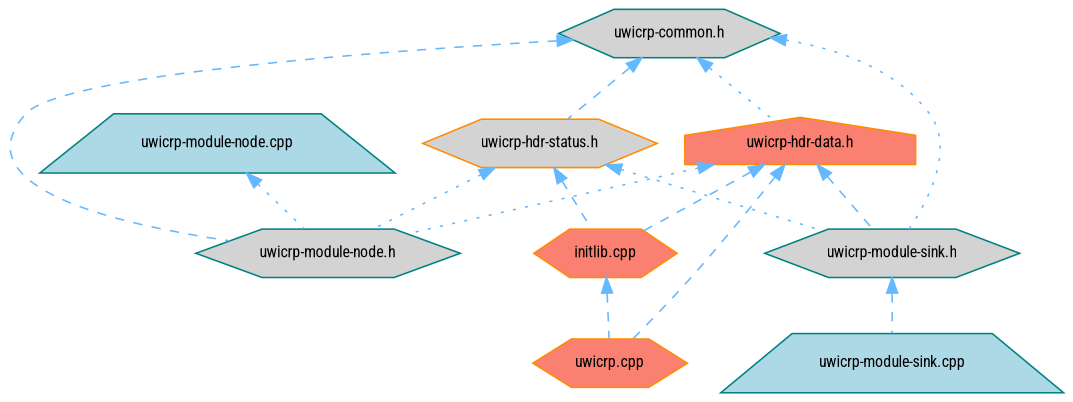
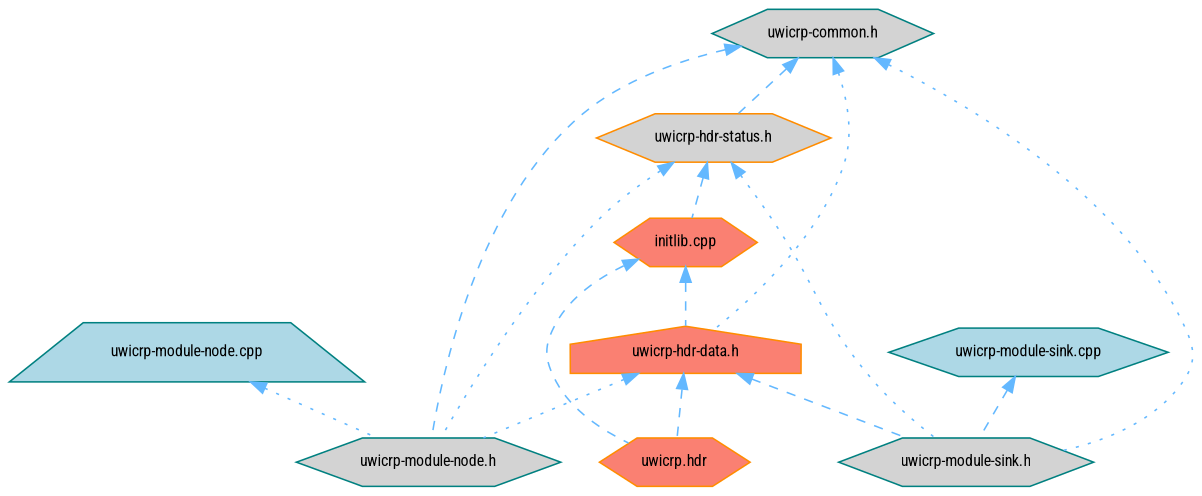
  digraph {
    fontname="Roboto Condensed"
    node [color=teal fillcolor=lightgrey fontname="Roboto Condensed" fontsize=10 shape=hexagon style=filled]
    edge [color=steelblue1 dir=back fontname="Roboto Condensed" fontsize=10 labelfontname=Helvetica labelfontsize=10 style=dashed]
    n1 [fontcolor=black height=0.2 label="uwicrp-common.h" width=0.4]
    n2 [color=darkorange fillcolor=salmon height=0.2 label="uwicrp-hdr-data.h" shape=house width=0.4]
    n3 [height=0.2 label="uwicrp-module-node.h" width=0.4]
    n4 [height=0.2 label="uwicrp-module-sink.h" width=0.4]
    n5 [color=darkorange height=0.2 label="uwicrp-hdr-status.h" width=0.4]
    n6 [color=darkorange fillcolor=salmon height=0.2 label="initlib.cpp" width=0.4]
-   n7 [color=darkorange fillcolor=salmon height=0.2 label="uwicrp.cpp" width=0.4]
-   n8 [fillcolor=lightblue height=0.2 label="uwicrp-module-sink.cpp" shape=trapezium width=0.4]
+   n7 [color=darkorange fillcolor=salmon height=0.2 label="uwicrp.hdr" width=0.4]
+   n8 [fillcolor=lightblue height=0.2 label="uwicrp-module-sink.cpp" width=0.4]
    n9 [fillcolor=lightblue height=0.2 label="uwicrp-module-node.cpp" shape=trapezium width=0.4]
    n1 -> n2 [style=dotted]
    n1 -> n3
    n1 -> n4 [style=dotted]
    n1 -> n5
    n2 -> n3 [style=dotted]
    n2 -> n4
-   n2 -> n6
+   n6 -> n2
    n2 -> n7
-   n4 -> n8
+   n8 -> n4
    n5 -> n3 [style=dotted]
    n5 -> n4 [style=dotted]
    n5 -> n6
    n6 -> n7
    n9 -> n3 [style=dotted]
  }
